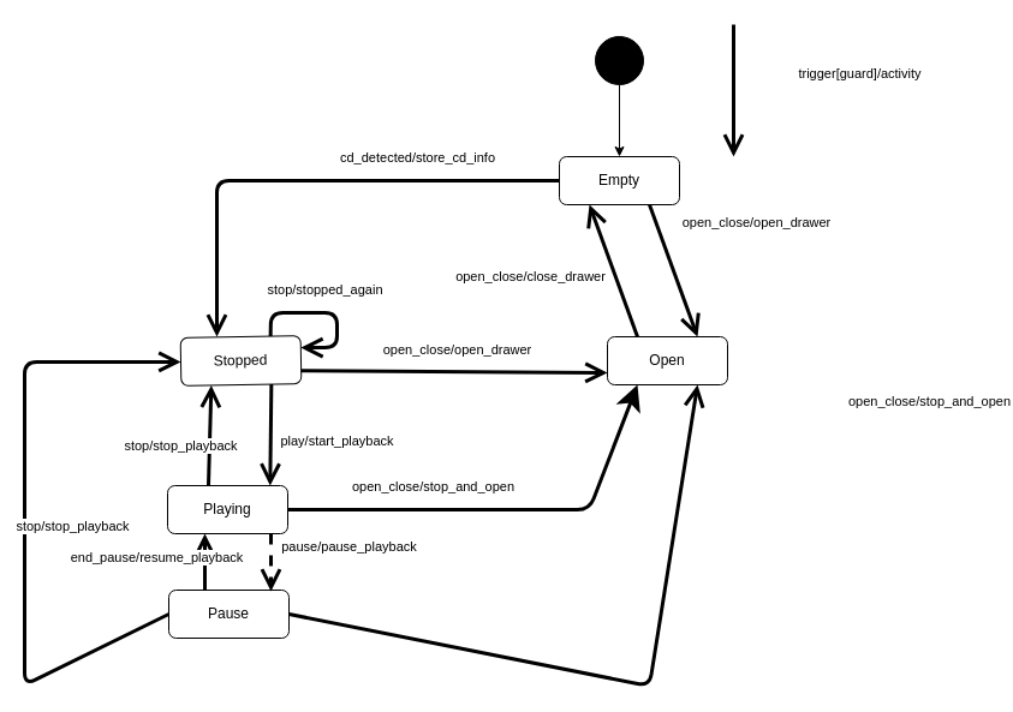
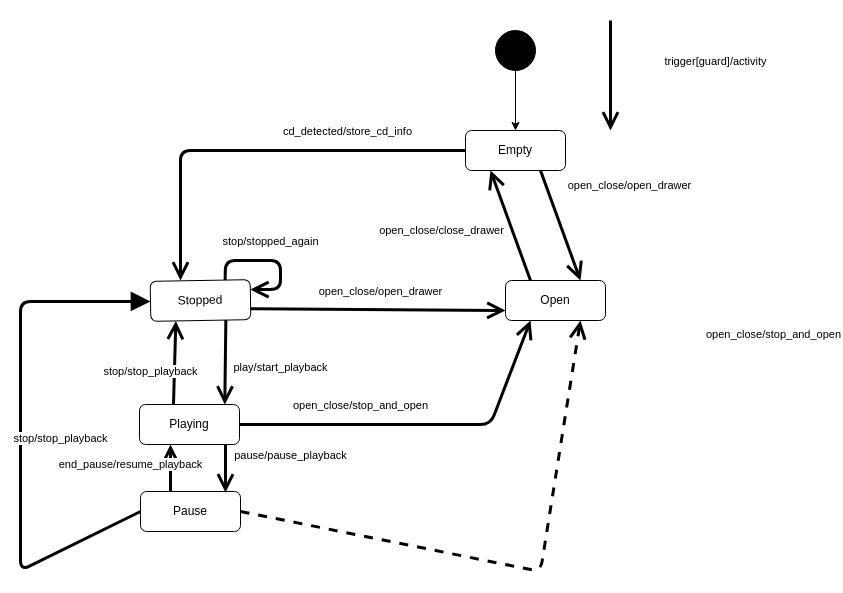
  <mxCell id="0" />
  <mxCell id="1" parent="0" />
  <mxCell id="2" value="Playing" style="shape=rect;rounded=1;html=1;whiteSpace=wrap;align=center;" vertex="1" parent="1"><mxGeometry x="139" y="404" width="100" height="40" as="geometry" /></mxCell>
  <mxCell id="3" value="Empty&lt;span style=&quot;color: rgba(0 , 0 , 0 , 0) ; font-family: monospace ; font-size: 0px&quot;&gt;%3CmxGraphModel%3E%3Croot%3E%3CmxCell%20id%3D%220%22%2F%3E%3CmxCell%20id%3D%221%22%20parent%3D%220%22%2F%3E%3CmxCell%20id%3D%222%22%20value%3D%22Playing%22%20style%3D%22shape%3Drect%3Brounded%3D1%3Bhtml%3D1%3BwhiteSpace%3Dwrap%3Balign%3Dcenter%3B%22%20vertex%3D%221%22%20parent%3D%221%22%3E%3CmxGeometry%20x%3D%22130%22%20y%3D%22240%22%20width%3D%22100%22%20height%3D%2240%22%20as%3D%22geometry%22%2F%3E%3C%2FmxCell%3E%3C%2Froot%3E%3C%2FmxGraphModel%3E&lt;/span&gt;" style="shape=rect;rounded=1;html=1;whiteSpace=wrap;align=center;" vertex="1" parent="1"><mxGeometry x="465" y="130" width="100" height="40" as="geometry" /></mxCell>
  <mxCell id="4" value="Open" style="shape=rect;rounded=1;html=1;whiteSpace=wrap;align=center;" vertex="1" parent="1"><mxGeometry x="505" y="280" width="100" height="40" as="geometry" /></mxCell>
  <mxCell id="5" value="Pause" style="shape=rect;rounded=1;html=1;whiteSpace=wrap;align=center;" vertex="1" parent="1"><mxGeometry x="140" y="491" width="100" height="40" as="geometry" /></mxCell>
  <mxCell id="6" value="Stopped" style="shape=rect;rounded=1;html=1;whiteSpace=wrap;align=center;rotation=-1;" vertex="1" parent="1"><mxGeometry x="150" y="280" width="100" height="40" as="geometry" /></mxCell>
  <mxCell id="7" style="edgeStyle=orthogonalEdgeStyle;rounded=0;orthogonalLoop=1;jettySize=auto;html=1;entryX=0.5;entryY=0;entryDx=0;entryDy=0;" edge="1" parent="1" source="8" target="3"><mxGeometry relative="1" as="geometry" /></mxCell>
  <mxCell id="8" value="" style="shape=ellipse;html=1;fillColor=#000000;fontSize=18;fontColor=#ffffff;" vertex="1" parent="1"><mxGeometry x="495" y="30" width="40" height="40" as="geometry" /></mxCell>
  <mxCell id="9" value="open_close/open_drawer" style="edgeStyle=none;html=1;endArrow=open;endSize=12;strokeWidth=3;verticalAlign=bottom;exitX=0.75;exitY=1;exitDx=0;exitDy=0;entryX=0.75;entryY=0;entryDx=0;entryDy=0;" edge="1" parent="1" source="3" target="4"><mxGeometry x="-0.091" y="75" width="160" relative="1" as="geometry"><mxPoint x="450" y="219.5" as="sourcePoint" /><mxPoint x="610" y="219.5" as="targetPoint" /><mxPoint as="offset" /></mxGeometry></mxCell>
  <mxCell id="10" value="trigger[guard]/activity" style="edgeStyle=none;html=1;endArrow=open;endSize=12;strokeWidth=3;verticalAlign=bottom;exitX=0.75;exitY=1;exitDx=0;exitDy=0;entryX=0.75;entryY=0;entryDx=0;entryDy=0;" edge="1" parent="1"><mxGeometry x="-0.091" y="105" width="160" relative="1" as="geometry"><mxPoint x="610" y="20" as="sourcePoint" /><mxPoint x="610" y="130" as="targetPoint" /><mxPoint as="offset" /></mxGeometry></mxCell>
  <mxCell id="11" value="cd_detected/store_cd_info" style="edgeStyle=none;html=1;endArrow=open;endSize=12;strokeWidth=3;verticalAlign=bottom;exitX=0;exitY=0.5;exitDx=0;exitDy=0;" edge="1" parent="1" source="3"><mxGeometry x="-0.429" y="-10" width="160" relative="1" as="geometry"><mxPoint x="180" y="160" as="sourcePoint" /><mxPoint x="180" y="280" as="targetPoint" /><mxPoint as="offset" /><Array as="points"><mxPoint x="180" y="150" /></Array></mxGeometry></mxCell>
  <mxCell id="12" value="open_close/close_drawer" style="edgeStyle=none;html=1;endArrow=open;endSize=12;strokeWidth=3;verticalAlign=bottom;exitX=0.25;exitY=0;exitDx=0;exitDy=0;entryX=0.25;entryY=1;entryDx=0;entryDy=0;" edge="1" parent="1" source="4" target="3"><mxGeometry x="0.182" y="70" width="160" relative="1" as="geometry"><mxPoint x="580" y="245" as="sourcePoint" /><mxPoint x="580" y="355" as="targetPoint" /><mxPoint as="offset" /></mxGeometry></mxCell>
  <mxCell id="13" value="stop/stopped_again" style="edgeStyle=none;html=1;endArrow=open;endSize=12;strokeWidth=3;verticalAlign=bottom;exitX=0.75;exitY=0;exitDx=0;exitDy=0;entryX=1;entryY=0.25;entryDx=0;entryDy=0;" edge="1" parent="1" source="6" target="6"><mxGeometry x="-0.035" y="10" width="160" relative="1" as="geometry"><mxPoint x="50" y="30" as="sourcePoint" /><mxPoint x="300" y="260" as="targetPoint" /><mxPoint as="offset" /><Array as="points"><mxPoint x="225" y="260" /><mxPoint x="280" y="260" /><mxPoint x="280" y="289" /></Array></mxGeometry></mxCell>
  <mxCell id="14" value="play/start_playback" style="edgeStyle=none;html=1;endArrow=open;endSize=12;strokeWidth=3;verticalAlign=bottom;exitX=0.75;exitY=1;exitDx=0;exitDy=0;entryX=0.853;entryY=0;entryDx=0;entryDy=0;entryPerimeter=0;" edge="1" parent="1" source="6" target="2"><mxGeometry x="0.336" y="55" width="160" relative="1" as="geometry"><mxPoint x="580" y="280" as="sourcePoint" /><mxPoint x="580" y="390" as="targetPoint" /><mxPoint as="offset" /></mxGeometry></mxCell>
  <mxCell id="15" value="open_close/open_drawer" style="edgeStyle=none;html=1;endArrow=open;endSize=12;strokeWidth=3;verticalAlign=bottom;exitX=1;exitY=0.5;exitDx=0;exitDy=0;entryX=0;entryY=0.75;entryDx=0;entryDy=0;" edge="1" parent="1" target="4"><mxGeometry x="0.023" y="9" width="160" relative="1" as="geometry"><mxPoint x="249.992" y="308.127" as="sourcePoint" /><mxPoint x="330" y="309" as="targetPoint" /><mxPoint as="offset" /></mxGeometry></mxCell>
  <mxCell id="16" value="stop/stop_playback" style="edgeStyle=none;html=1;endArrow=open;endSize=12;strokeWidth=3;verticalAlign=bottom;entryX=0.25;entryY=1;entryDx=0;entryDy=0;exitX=0.34;exitY=0;exitDx=0;exitDy=0;exitPerimeter=0;" edge="1" parent="1" source="2" target="6"><mxGeometry x="-0.442" y="24" width="160" relative="1" as="geometry"><mxPoint x="640" y="330" as="sourcePoint" /><mxPoint x="640" y="440" as="targetPoint" /><mxPoint as="offset" /></mxGeometry></mxCell>
- <mxCell id="17" value="pause/pause_playback" style="edgeStyle=none;html=1;endArrow=open;endSize=12;strokeWidth=3;verticalAlign=bottom;exitX=0.86;exitY=1;exitDx=0;exitDy=0;exitPerimeter=0;entryX=0.85;entryY=0.025;entryDx=0;entryDy=0;entryPerimeter=0;dashed=1;" edge="1" parent="1" source="2" target="5"><mxGeometry x="-0.148" y="65" width="160" relative="1" as="geometry"><mxPoint x="265" y="445" as="sourcePoint" /><mxPoint x="264" y="548" as="targetPoint" /><mxPoint as="offset" /></mxGeometry></mxCell>
- <mxCell id="18" value="open_close/stop_and_open" style="edgeStyle=none;html=1;endArrow=classic;endSize=12;strokeWidth=3;verticalAlign=bottom;exitX=1;exitY=0.5;exitDx=0;exitDy=0;entryX=0.25;entryY=1;entryDx=0;entryDy=0;" edge="1" parent="1" source="2" target="4"><mxGeometry x="-0.333" y="10" width="160" relative="1" as="geometry"><mxPoint x="620" y="320" as="sourcePoint" /><mxPoint x="620" y="430" as="targetPoint" /><mxPoint as="offset" /><Array as="points"><mxPoint x="490" y="424" /></Array></mxGeometry></mxCell>
- <mxCell id="19" value="open_close/stop_and_open" style="edgeStyle=none;html=1;endArrow=open;endSize=12;strokeWidth=3;verticalAlign=bottom;exitX=1;exitY=0.5;exitDx=0;exitDy=0;entryX=0.75;entryY=1;entryDx=0;entryDy=0;" edge="1" parent="1" source="5" target="4"><mxGeometry x="0.089" y="129" width="160" relative="1" as="geometry"><mxPoint x="620" y="390" as="sourcePoint" /><mxPoint x="620" y="500" as="targetPoint" /><mxPoint x="209" y="-101" as="offset" /><Array as="points"><mxPoint x="540" y="571" /></Array></mxGeometry></mxCell>
+ <mxCell id="17" value="pause/pause_playback" style="edgeStyle=none;html=1;endArrow=open;endSize=12;strokeWidth=3;verticalAlign=bottom;exitX=0.86;exitY=1;exitDx=0;exitDy=0;exitPerimeter=0;entryX=0.85;entryY=0.025;entryDx=0;entryDy=0;entryPerimeter=0;" edge="1" parent="1" source="2" target="5"><mxGeometry x="-0.148" y="65" width="160" relative="1" as="geometry"><mxPoint x="265" y="445" as="sourcePoint" /><mxPoint x="264" y="548" as="targetPoint" /><mxPoint as="offset" /></mxGeometry></mxCell>
+ <mxCell id="18" value="open_close/stop_and_open" style="edgeStyle=none;html=1;endArrow=open;endSize=12;strokeWidth=3;verticalAlign=bottom;exitX=1;exitY=0.5;exitDx=0;exitDy=0;entryX=0.25;entryY=1;entryDx=0;entryDy=0;" edge="1" parent="1" source="2" target="4"><mxGeometry x="-0.333" y="10" width="160" relative="1" as="geometry"><mxPoint x="620" y="320" as="sourcePoint" /><mxPoint x="620" y="430" as="targetPoint" /><mxPoint as="offset" /><Array as="points"><mxPoint x="490" y="424" /></Array></mxGeometry></mxCell>
+ <mxCell id="19" value="open_close/stop_and_open" style="edgeStyle=none;html=1;endArrow=open;endSize=12;strokeWidth=3;verticalAlign=bottom;exitX=1;exitY=0.5;exitDx=0;exitDy=0;entryX=0.75;entryY=1;entryDx=0;entryDy=0;dashed=1;" edge="1" parent="1" source="5" target="4"><mxGeometry x="0.089" y="129" width="160" relative="1" as="geometry"><mxPoint x="620" y="390" as="sourcePoint" /><mxPoint x="620" y="500" as="targetPoint" /><mxPoint x="209" y="-101" as="offset" /><Array as="points"><mxPoint x="540" y="571" /></Array></mxGeometry></mxCell>
  <mxCell id="20" value="end_pause/resume_playback" style="edgeStyle=none;html=1;endArrow=open;endSize=12;strokeWidth=3;verticalAlign=bottom;exitX=0.3;exitY=0;exitDx=0;exitDy=0;exitPerimeter=0;" edge="1" parent="1" source="5"><mxGeometry x="-0.234" y="40" width="160" relative="1" as="geometry"><mxPoint x="600" y="300" as="sourcePoint" /><mxPoint x="170" y="444" as="targetPoint" /><mxPoint as="offset" /></mxGeometry></mxCell>
- <mxCell id="21" value="stop/stop_playback" style="edgeStyle=none;html=1;endArrow=open;endSize=12;strokeWidth=3;verticalAlign=bottom;exitX=0;exitY=0.5;exitDx=0;exitDy=0;entryX=0;entryY=0.5;entryDx=0;entryDy=0;" edge="1" parent="1" source="5" target="6"><mxGeometry x="-0.037" y="-40" width="160" relative="1" as="geometry"><mxPoint x="620" y="500" as="sourcePoint" /><mxPoint x="620" y="610" as="targetPoint" /><mxPoint as="offset" /><Array as="points"><mxPoint x="20" y="570" /><mxPoint x="20" y="301" /></Array></mxGeometry></mxCell>
+ <mxCell id="21" value="stop/stop_playback" style="edgeStyle=none;html=1;endArrow=block;endSize=12;strokeWidth=3;verticalAlign=bottom;exitX=0;exitY=0.5;exitDx=0;exitDy=0;entryX=0;entryY=0.5;entryDx=0;entryDy=0;" edge="1" parent="1" source="5" target="6"><mxGeometry x="-0.037" y="-40" width="160" relative="1" as="geometry"><mxPoint x="620" y="500" as="sourcePoint" /><mxPoint x="620" y="610" as="targetPoint" /><mxPoint as="offset" /><Array as="points"><mxPoint x="20" y="570" /><mxPoint x="20" y="301" /></Array></mxGeometry></mxCell>
